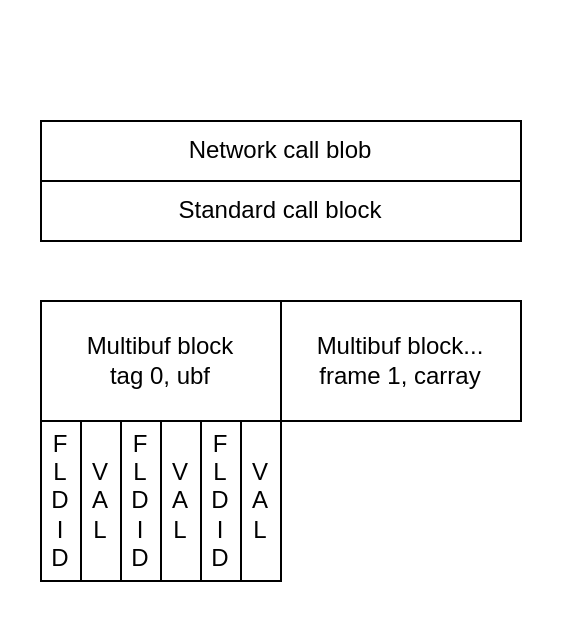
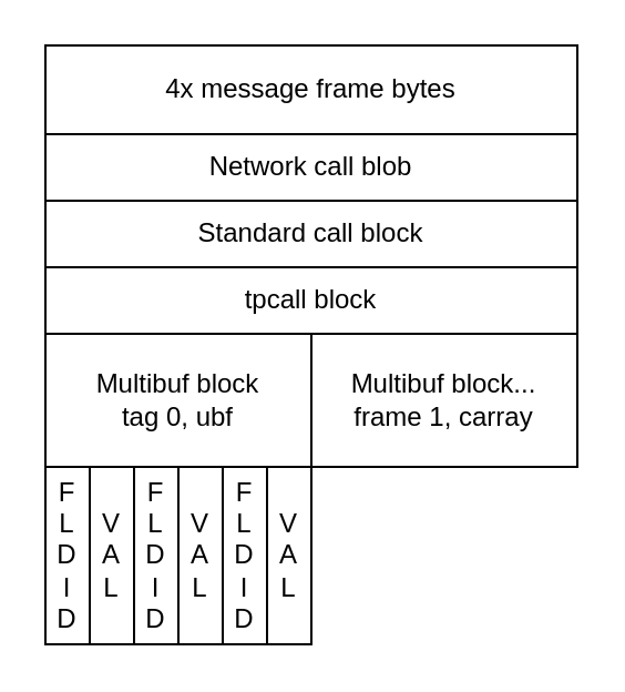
  <mxCell id="0" />
  <mxCell id="1" parent="0" />
  <mxCell id="2" value="Network call blob" style="rounded=0;whiteSpace=wrap;html=1;" parent="1" vertex="1"><mxGeometry x="20" y="60" width="240" height="30" as="geometry" /></mxCell>
+ <mxCell id="3" value="4x message frame bytes" style="rounded=0;whiteSpace=wrap;html=1;" parent="1" vertex="1"><mxGeometry x="20" y="20" width="240" height="40" as="geometry" /></mxCell>
  <mxCell id="4" value="Standard call block" style="rounded=0;whiteSpace=wrap;html=1;" parent="1" vertex="1"><mxGeometry x="20" y="90" width="240" height="30" as="geometry" /></mxCell>
+ <mxCell id="5" value="tpcall block" style="rounded=0;whiteSpace=wrap;html=1;" parent="1" vertex="1"><mxGeometry x="20" y="120" width="240" height="30" as="geometry" /></mxCell>
  <mxCell id="6" value="Multibuf block&lt;br&gt;tag 0, ubf" style="rounded=0;whiteSpace=wrap;html=1;" parent="1" vertex="1"><mxGeometry x="20" y="150" width="120" height="60" as="geometry" /></mxCell>
  <mxCell id="7" value="Multibuf block...&lt;br&gt;frame 1, carray" style="rounded=0;whiteSpace=wrap;html=1;" parent="1" vertex="1"><mxGeometry x="140" y="150" width="120" height="60" as="geometry" /></mxCell>
  <mxCell id="8" value="F&lt;br&gt;L&lt;br&gt;D&lt;br&gt;I&lt;br&gt;D" style="rounded=0;whiteSpace=wrap;html=1;" parent="1" vertex="1"><mxGeometry x="20" y="210" width="20" height="80" as="geometry" /></mxCell>
  <mxCell id="9" value="V&lt;br&gt;A&lt;br&gt;L" style="rounded=0;whiteSpace=wrap;html=1;" parent="1" vertex="1"><mxGeometry x="40" y="210" width="20" height="80" as="geometry" /></mxCell>
  <mxCell id="10" value="F&lt;br&gt;L&lt;br&gt;D&lt;br&gt;I&lt;br&gt;D" style="rounded=0;whiteSpace=wrap;html=1;" parent="1" vertex="1"><mxGeometry x="60" y="210" width="20" height="80" as="geometry" /></mxCell>
  <mxCell id="11" value="V&lt;br&gt;A&lt;br&gt;L" style="rounded=0;whiteSpace=wrap;html=1;" parent="1" vertex="1"><mxGeometry x="80" y="210" width="20" height="80" as="geometry" /></mxCell>
  <mxCell id="12" value="F&lt;br&gt;L&lt;br&gt;D&lt;br&gt;I&lt;br&gt;D" style="rounded=0;whiteSpace=wrap;html=1;" parent="1" vertex="1"><mxGeometry x="100" y="210" width="20" height="80" as="geometry" /></mxCell>
  <mxCell id="13" value="V&lt;br&gt;A&lt;br&gt;L" style="rounded=0;whiteSpace=wrap;html=1;" parent="1" vertex="1"><mxGeometry x="120" y="210" width="20" height="80" as="geometry" /></mxCell>
